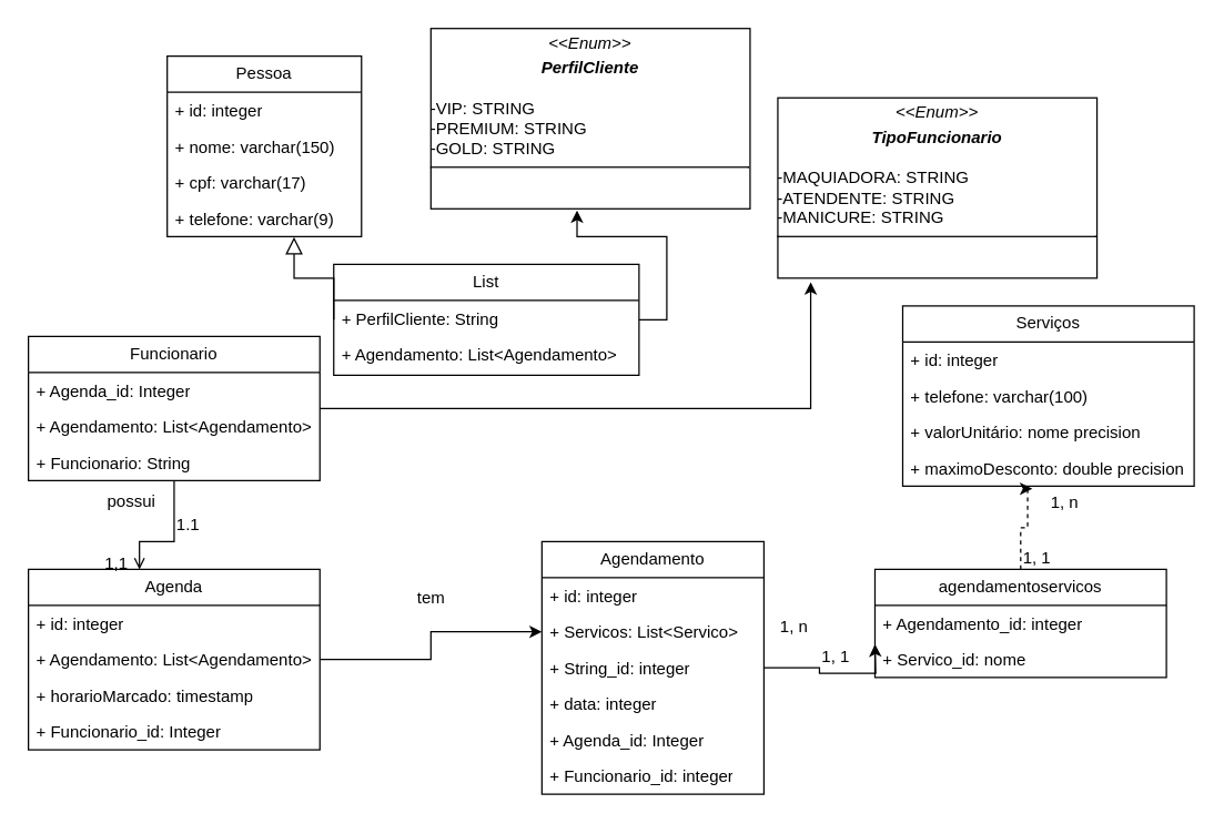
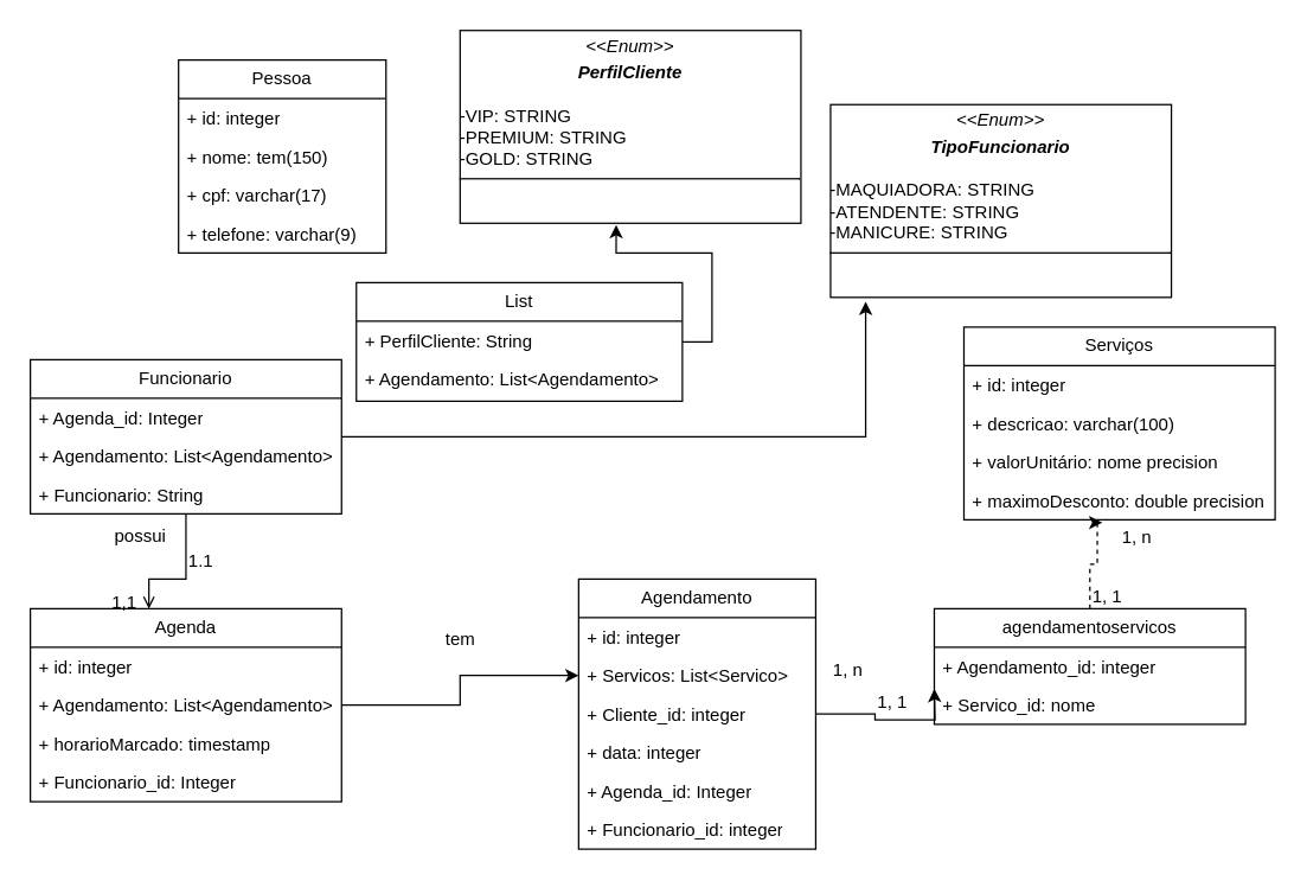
  <mxCell id="0" />
  <mxCell id="1" parent="0" />
- <mxCell id="2" value="" style="endArrow=block;endSize=10;endFill=0;shadow=0;strokeWidth=1;rounded=0;curved=0;edgeStyle=elbowEdgeStyle;elbow=vertical;exitX=0;exitY=0.5;exitDx=0;exitDy=0;entryX=0.653;entryY=1.015;entryDx=0;entryDy=0;entryPerimeter=0;" parent="1" edge="1" target="7" source="12"><mxGeometry width="160" relative="1" as="geometry"><mxPoint x="310" y="282" as="sourcePoint" /><mxPoint x="200" y="180" as="targetPoint" /><Array as="points"><mxPoint x="210" y="200" /></Array></mxGeometry></mxCell>
  <mxCell id="3" value="Pessoa" style="swimlane;fontStyle=0;childLayout=stackLayout;horizontal=1;startSize=26;fillColor=none;horizontalStack=0;resizeParent=1;resizeParentMax=0;resizeLast=0;collapsible=1;marginBottom=0;whiteSpace=wrap;html=1;" parent="1" vertex="1"><mxGeometry x="120" y="40" width="140" height="130" as="geometry" /></mxCell>
  <mxCell id="4" value="+ id: integer" style="text;strokeColor=none;fillColor=none;align=left;verticalAlign=top;spacingLeft=4;spacingRight=4;overflow=hidden;rotatable=0;points=[[0,0.5],[1,0.5]];portConstraint=eastwest;whiteSpace=wrap;html=1;" parent="3" vertex="1"><mxGeometry y="26" width="140" height="26" as="geometry" /></mxCell>
- <mxCell id="5" value="+ nome: varchar(150)" style="text;strokeColor=none;fillColor=none;align=left;verticalAlign=top;spacingLeft=4;spacingRight=4;overflow=hidden;rotatable=0;points=[[0,0.5],[1,0.5]];portConstraint=eastwest;whiteSpace=wrap;html=1;" parent="3" vertex="1"><mxGeometry y="52" width="140" height="26" as="geometry" /></mxCell>
+ <mxCell id="5" value="+ nome: tem(150)" style="text;strokeColor=none;fillColor=none;align=left;verticalAlign=top;spacingLeft=4;spacingRight=4;overflow=hidden;rotatable=0;points=[[0,0.5],[1,0.5]];portConstraint=eastwest;whiteSpace=wrap;html=1;" parent="3" vertex="1"><mxGeometry y="52" width="140" height="26" as="geometry" /></mxCell>
  <mxCell id="6" value="+ cpf: varchar(17)" style="text;strokeColor=none;fillColor=none;align=left;verticalAlign=top;spacingLeft=4;spacingRight=4;overflow=hidden;rotatable=0;points=[[0,0.5],[1,0.5]];portConstraint=eastwest;whiteSpace=wrap;html=1;" parent="3" vertex="1"><mxGeometry y="78" width="140" height="26" as="geometry" /></mxCell>
  <mxCell id="7" value="+ telefone: varchar(9)" style="text;strokeColor=none;fillColor=none;align=left;verticalAlign=top;spacingLeft=4;spacingRight=4;overflow=hidden;rotatable=0;points=[[0,0.5],[1,0.5]];portConstraint=eastwest;whiteSpace=wrap;html=1;" parent="3" vertex="1"><mxGeometry y="104" width="140" height="26" as="geometry" /></mxCell>
  <mxCell id="8" value="Funcionario" style="swimlane;fontStyle=0;childLayout=stackLayout;horizontal=1;startSize=26;fillColor=none;horizontalStack=0;resizeParent=1;resizeParentMax=0;resizeLast=0;collapsible=1;marginBottom=0;whiteSpace=wrap;html=1;" parent="1" vertex="1"><mxGeometry x="20" y="242" width="210" height="104" as="geometry" /></mxCell>
  <mxCell id="9" value="+ Agenda_id: Integer" style="text;strokeColor=none;fillColor=none;align=left;verticalAlign=top;spacingLeft=4;spacingRight=4;overflow=hidden;rotatable=0;points=[[0,0.5],[1,0.5]];portConstraint=eastwest;whiteSpace=wrap;html=1;" vertex="1" parent="8"><mxGeometry y="26" width="210" height="26" as="geometry" /></mxCell>
  <mxCell id="10" value="+ Agendamento: List&amp;lt;Agendamento&amp;gt;" style="text;strokeColor=none;fillColor=none;align=left;verticalAlign=top;spacingLeft=4;spacingRight=4;overflow=hidden;rotatable=0;points=[[0,0.5],[1,0.5]];portConstraint=eastwest;whiteSpace=wrap;html=1;" vertex="1" parent="8"><mxGeometry y="52" width="210" height="26" as="geometry" /></mxCell>
  <mxCell id="11" value="+ Funcionario: String" style="text;strokeColor=none;fillColor=none;align=left;verticalAlign=top;spacingLeft=4;spacingRight=4;overflow=hidden;rotatable=0;points=[[0,0.5],[1,0.5]];portConstraint=eastwest;whiteSpace=wrap;html=1;" vertex="1" parent="8"><mxGeometry y="78" width="210" height="26" as="geometry" /></mxCell>
  <mxCell id="12" value="List" style="swimlane;fontStyle=0;childLayout=stackLayout;horizontal=1;startSize=26;fillColor=none;horizontalStack=0;resizeParent=1;resizeParentMax=0;resizeLast=0;collapsible=1;marginBottom=0;whiteSpace=wrap;html=1;" parent="1" vertex="1"><mxGeometry x="240" y="190" width="220" height="80" as="geometry" /></mxCell>
  <mxCell id="13" value="+ PerfilCliente: String" style="text;strokeColor=none;fillColor=none;align=left;verticalAlign=top;spacingLeft=4;spacingRight=4;overflow=hidden;rotatable=0;points=[[0,0.5],[1,0.5]];portConstraint=eastwest;whiteSpace=wrap;html=1;" vertex="1" parent="12"><mxGeometry y="26" width="220" height="26" as="geometry" /></mxCell>
  <mxCell id="14" value="+ Agendamento: List&amp;lt;Agendamento&amp;gt;" style="text;strokeColor=none;fillColor=none;align=left;verticalAlign=top;spacingLeft=4;spacingRight=4;overflow=hidden;rotatable=0;points=[[0,0.5],[1,0.5]];portConstraint=eastwest;whiteSpace=wrap;html=1;" vertex="1" parent="12"><mxGeometry y="52" width="220" height="28" as="geometry" /></mxCell>
  <mxCell id="15" value="Agendamento" style="swimlane;fontStyle=0;childLayout=stackLayout;horizontal=1;startSize=26;fillColor=none;horizontalStack=0;resizeParent=1;resizeParentMax=0;resizeLast=0;collapsible=1;marginBottom=0;whiteSpace=wrap;html=1;" parent="1" vertex="1"><mxGeometry x="390" y="390" width="160" height="182" as="geometry" /></mxCell>
  <mxCell id="16" value="+ id: integer" style="text;strokeColor=none;fillColor=none;align=left;verticalAlign=top;spacingLeft=4;spacingRight=4;overflow=hidden;rotatable=0;points=[[0,0.5],[1,0.5]];portConstraint=eastwest;whiteSpace=wrap;html=1;" parent="15" vertex="1"><mxGeometry y="26" width="160" height="26" as="geometry" /></mxCell>
  <mxCell id="17" value="+ Servicos: List&amp;lt;Servico&amp;gt;" style="text;strokeColor=none;fillColor=none;align=left;verticalAlign=top;spacingLeft=4;spacingRight=4;overflow=hidden;rotatable=0;points=[[0,0.5],[1,0.5]];portConstraint=eastwest;whiteSpace=wrap;html=1;" parent="15" vertex="1"><mxGeometry y="52" width="160" height="26" as="geometry" /></mxCell>
- <mxCell id="18" value="+ String_id: integer" style="text;strokeColor=none;fillColor=none;align=left;verticalAlign=top;spacingLeft=4;spacingRight=4;overflow=hidden;rotatable=0;points=[[0,0.5],[1,0.5]];portConstraint=eastwest;whiteSpace=wrap;html=1;" parent="15" vertex="1"><mxGeometry y="78" width="160" height="26" as="geometry" /></mxCell>
+ <mxCell id="18" value="+ Cliente_id: integer" style="text;strokeColor=none;fillColor=none;align=left;verticalAlign=top;spacingLeft=4;spacingRight=4;overflow=hidden;rotatable=0;points=[[0,0.5],[1,0.5]];portConstraint=eastwest;whiteSpace=wrap;html=1;" parent="15" vertex="1"><mxGeometry y="78" width="160" height="26" as="geometry" /></mxCell>
  <mxCell id="19" value="+ data: integer" style="text;strokeColor=none;fillColor=none;align=left;verticalAlign=top;spacingLeft=4;spacingRight=4;overflow=hidden;rotatable=0;points=[[0,0.5],[1,0.5]];portConstraint=eastwest;whiteSpace=wrap;html=1;" parent="15" vertex="1"><mxGeometry y="104" width="160" height="26" as="geometry" /></mxCell>
  <mxCell id="20" value="+ Agenda_id: Integer" style="text;strokeColor=none;fillColor=none;align=left;verticalAlign=top;spacingLeft=4;spacingRight=4;overflow=hidden;rotatable=0;points=[[0,0.5],[1,0.5]];portConstraint=eastwest;whiteSpace=wrap;html=1;" vertex="1" parent="15"><mxGeometry y="130" width="160" height="26" as="geometry" /></mxCell>
  <mxCell id="21" value="+ Funcionario_id: integer" style="text;strokeColor=none;fillColor=none;align=left;verticalAlign=top;spacingLeft=4;spacingRight=4;overflow=hidden;rotatable=0;points=[[0,0.5],[1,0.5]];portConstraint=eastwest;whiteSpace=wrap;html=1;" parent="15" vertex="1"><mxGeometry y="156" width="160" height="26" as="geometry" /></mxCell>
  <mxCell id="22" value="Agenda" style="swimlane;fontStyle=0;childLayout=stackLayout;horizontal=1;startSize=26;fillColor=none;horizontalStack=0;resizeParent=1;resizeParentMax=0;resizeLast=0;collapsible=1;marginBottom=0;whiteSpace=wrap;html=1;" parent="1" vertex="1"><mxGeometry x="20" y="410" width="210" height="130" as="geometry" /></mxCell>
  <mxCell id="23" value="+ id: integer" style="text;strokeColor=none;fillColor=none;align=left;verticalAlign=top;spacingLeft=4;spacingRight=4;overflow=hidden;rotatable=0;points=[[0,0.5],[1,0.5]];portConstraint=eastwest;whiteSpace=wrap;html=1;" parent="22" vertex="1"><mxGeometry y="26" width="210" height="26" as="geometry" /></mxCell>
  <mxCell id="24" value="+ Agendamento: List&amp;lt;Agendamento&amp;gt;" style="text;strokeColor=none;fillColor=none;align=left;verticalAlign=top;spacingLeft=4;spacingRight=4;overflow=hidden;rotatable=0;points=[[0,0.5],[1,0.5]];portConstraint=eastwest;whiteSpace=wrap;html=1;" parent="22" vertex="1"><mxGeometry y="52" width="210" height="26" as="geometry" /></mxCell>
  <mxCell id="25" value="+ horarioMarcado: timestamp" style="text;strokeColor=none;fillColor=none;align=left;verticalAlign=top;spacingLeft=4;spacingRight=4;overflow=hidden;rotatable=0;points=[[0,0.5],[1,0.5]];portConstraint=eastwest;whiteSpace=wrap;html=1;" parent="22" vertex="1"><mxGeometry y="78" width="210" height="26" as="geometry" /></mxCell>
  <mxCell id="26" value="+ Funcionario_id: Integer" style="text;strokeColor=none;fillColor=none;align=left;verticalAlign=top;spacingLeft=4;spacingRight=4;overflow=hidden;rotatable=0;points=[[0,0.5],[1,0.5]];portConstraint=eastwest;whiteSpace=wrap;html=1;" vertex="1" parent="22"><mxGeometry y="104" width="210" height="26" as="geometry" /></mxCell>
  <mxCell id="27" value="Serviços" style="swimlane;fontStyle=0;childLayout=stackLayout;horizontal=1;startSize=26;fillColor=none;horizontalStack=0;resizeParent=1;resizeParentMax=0;resizeLast=0;collapsible=1;marginBottom=0;whiteSpace=wrap;html=1;" parent="1" vertex="1"><mxGeometry x="650" y="220" width="210" height="130" as="geometry" /></mxCell>
  <mxCell id="28" value="+ id: integer" style="text;strokeColor=none;fillColor=none;align=left;verticalAlign=top;spacingLeft=4;spacingRight=4;overflow=hidden;rotatable=0;points=[[0,0.5],[1,0.5]];portConstraint=eastwest;whiteSpace=wrap;html=1;" parent="27" vertex="1"><mxGeometry y="26" width="210" height="26" as="geometry" /></mxCell>
- <mxCell id="29" value="+ telefone: varchar(100)" style="text;strokeColor=none;fillColor=none;align=left;verticalAlign=top;spacingLeft=4;spacingRight=4;overflow=hidden;rotatable=0;points=[[0,0.5],[1,0.5]];portConstraint=eastwest;whiteSpace=wrap;html=1;" parent="27" vertex="1"><mxGeometry y="52" width="210" height="26" as="geometry" /></mxCell>
+ <mxCell id="29" value="+ descricao: varchar(100)" style="text;strokeColor=none;fillColor=none;align=left;verticalAlign=top;spacingLeft=4;spacingRight=4;overflow=hidden;rotatable=0;points=[[0,0.5],[1,0.5]];portConstraint=eastwest;whiteSpace=wrap;html=1;" parent="27" vertex="1"><mxGeometry y="52" width="210" height="26" as="geometry" /></mxCell>
  <mxCell id="30" value="+ valorUnitário: nome precision" style="text;strokeColor=none;fillColor=none;align=left;verticalAlign=top;spacingLeft=4;spacingRight=4;overflow=hidden;rotatable=0;points=[[0,0.5],[1,0.5]];portConstraint=eastwest;whiteSpace=wrap;html=1;" parent="27" vertex="1"><mxGeometry y="78" width="210" height="26" as="geometry" /></mxCell>
  <mxCell id="31" value="+ maximoDesconto: double precision" style="text;strokeColor=none;fillColor=none;align=left;verticalAlign=top;spacingLeft=4;spacingRight=4;overflow=hidden;rotatable=0;points=[[0,0.5],[1,0.5]];portConstraint=eastwest;whiteSpace=wrap;html=1;" parent="27" vertex="1"><mxGeometry y="104" width="210" height="26" as="geometry" /></mxCell>
  <mxCell id="32" value="" style="endArrow=open;shadow=0;strokeWidth=1;rounded=0;curved=0;endFill=1;edgeStyle=elbowEdgeStyle;elbow=vertical;exitX=0.5;exitY=1;exitDx=0;exitDy=0;" parent="1" source="8" edge="1"><mxGeometry x="0.5" y="41" relative="1" as="geometry"><mxPoint x="240" y="380" as="sourcePoint" /><mxPoint x="100" y="410" as="targetPoint" /><mxPoint x="-40" y="32" as="offset" /><Array as="points"><mxPoint x="100" y="390" /></Array></mxGeometry></mxCell>
  <mxCell id="33" value="1.1" style="resizable=0;align=left;verticalAlign=bottom;labelBackgroundColor=none;fontSize=12;" parent="32" connectable="0" vertex="1"><mxGeometry x="-1" relative="1" as="geometry"><mxPoint y="40" as="offset" /></mxGeometry></mxCell>
  <mxCell id="34" value="1,1" style="resizable=0;align=right;verticalAlign=bottom;labelBackgroundColor=none;fontSize=12;" parent="32" connectable="0" vertex="1"><mxGeometry x="1" relative="1" as="geometry"><mxPoint x="-7" y="4" as="offset" /></mxGeometry></mxCell>
  <mxCell id="35" value="possui" style="text;html=1;resizable=0;points=[];;align=center;verticalAlign=middle;labelBackgroundColor=none;rounded=0;shadow=0;strokeWidth=1;fontSize=12;" parent="32" vertex="1" connectable="0"><mxGeometry x="0.5" y="49" relative="1" as="geometry"><mxPoint x="-9" y="-79" as="offset" /></mxGeometry></mxCell>
  <mxCell id="36" value="&lt;p style=&quot;margin:0px;margin-top:4px;text-align:center;&quot;&gt;&lt;i&gt;&amp;lt;&amp;lt;Enum&amp;gt;&amp;gt;&lt;/i&gt;&lt;/p&gt;&lt;p style=&quot;margin:0px;margin-top:4px;text-align:center;&quot;&gt;&lt;i&gt;&lt;b&gt;TipoFuncionario&lt;/b&gt;&lt;/i&gt;&lt;br&gt;&lt;/p&gt;&lt;p style=&quot;margin:0px;margin-left:4px;&quot;&gt;&lt;/p&gt;&lt;br&gt;-MAQUIADORA: STRING&lt;div&gt;-ATENDENTE: STRING&lt;/div&gt;&lt;div&gt;-MANICURE: STRING&lt;br&gt;&lt;hr size=&quot;1&quot; style=&quot;border-style:solid;&quot;&gt;&lt;p style=&quot;margin:0px;margin-left:4px;&quot;&gt;&lt;br&gt;&lt;br&gt;&lt;/p&gt;&lt;/div&gt;" style="verticalAlign=top;align=left;overflow=fill;html=1;whiteSpace=wrap;" vertex="1" parent="1"><mxGeometry x="560" y="70" width="230" height="130" as="geometry" /></mxCell>
  <mxCell id="37" style="edgeStyle=orthogonalEdgeStyle;rounded=0;orthogonalLoop=1;jettySize=auto;html=1;exitX=1;exitY=0.5;exitDx=0;exitDy=0;entryX=0.103;entryY=1.022;entryDx=0;entryDy=0;entryPerimeter=0;" edge="1" parent="1" source="8" target="36"><mxGeometry relative="1" as="geometry" /></mxCell>
  <mxCell id="38" value="&lt;p style=&quot;margin:0px;margin-top:4px;text-align:center;&quot;&gt;&lt;i&gt;&amp;lt;&amp;lt;Enum&amp;gt;&amp;gt;&lt;/i&gt;&lt;/p&gt;&lt;p style=&quot;margin:0px;margin-top:4px;text-align:center;&quot;&gt;&lt;b&gt;&lt;i&gt;PerfilCliente&lt;/i&gt;&lt;/b&gt;&lt;/p&gt;&lt;p style=&quot;margin:0px;margin-left:4px;&quot;&gt;&lt;/p&gt;&lt;br&gt;-VIP: STRING&lt;div&gt;-PREMIUM: STRING&lt;/div&gt;&lt;div&gt;-GOLD: STRING&lt;br&gt;&lt;hr size=&quot;1&quot; style=&quot;border-style:solid;&quot;&gt;&lt;p style=&quot;margin:0px;margin-left:4px;&quot;&gt;&lt;br&gt;&lt;br&gt;&lt;/p&gt;&lt;/div&gt;" style="verticalAlign=top;align=left;overflow=fill;html=1;whiteSpace=wrap;" vertex="1" parent="1"><mxGeometry x="310" y="20" width="230" height="130" as="geometry" /></mxCell>
  <mxCell id="39" style="edgeStyle=orthogonalEdgeStyle;rounded=0;orthogonalLoop=1;jettySize=auto;html=1;exitX=1;exitY=0.5;exitDx=0;exitDy=0;entryX=0.458;entryY=1.009;entryDx=0;entryDy=0;entryPerimeter=0;" edge="1" parent="1" source="12" target="38"><mxGeometry relative="1" as="geometry" /></mxCell>
  <mxCell id="40" style="edgeStyle=orthogonalEdgeStyle;rounded=0;orthogonalLoop=1;jettySize=auto;html=1;exitX=1;exitY=0.5;exitDx=0;exitDy=0;entryX=0;entryY=0.5;entryDx=0;entryDy=0;" edge="1" parent="1" source="24" target="17"><mxGeometry relative="1" as="geometry" /></mxCell>
  <mxCell id="41" value="tem" style="text;html=1;resizable=0;points=[];;align=center;verticalAlign=middle;labelBackgroundColor=none;rounded=0;shadow=0;strokeWidth=1;fontSize=12;" vertex="1" connectable="0" parent="1"><mxGeometry x="309.996" y="430" as="geometry" /></mxCell>
  <mxCell id="42" value="agendamentoservicos" style="swimlane;fontStyle=0;childLayout=stackLayout;horizontal=1;startSize=26;fillColor=none;horizontalStack=0;resizeParent=1;resizeParentMax=0;resizeLast=0;collapsible=1;marginBottom=0;whiteSpace=wrap;html=1;" vertex="1" parent="1"><mxGeometry x="630" y="410" width="210" height="78" as="geometry" /></mxCell>
  <mxCell id="43" value="+ Agendamento_id: integer" style="text;strokeColor=none;fillColor=none;align=left;verticalAlign=top;spacingLeft=4;spacingRight=4;overflow=hidden;rotatable=0;points=[[0,0.5],[1,0.5]];portConstraint=eastwest;whiteSpace=wrap;html=1;" vertex="1" parent="42"><mxGeometry y="26" width="210" height="26" as="geometry" /></mxCell>
  <mxCell id="44" value="+ Servico_id: nome" style="text;strokeColor=none;fillColor=none;align=left;verticalAlign=top;spacingLeft=4;spacingRight=4;overflow=hidden;rotatable=0;points=[[0,0.5],[1,0.5]];portConstraint=eastwest;whiteSpace=wrap;html=1;" vertex="1" parent="42"><mxGeometry y="52" width="210" height="26" as="geometry" /></mxCell>
  <mxCell id="45" style="edgeStyle=orthogonalEdgeStyle;rounded=0;orthogonalLoop=1;jettySize=auto;html=1;exitX=1;exitY=0.5;exitDx=0;exitDy=0;entryX=0;entryY=0.077;entryDx=0;entryDy=0;entryPerimeter=0;" edge="1" parent="1" source="18"><mxGeometry relative="1" as="geometry"><mxPoint x="630" y="464.002" as="targetPoint" /></mxGeometry></mxCell>
  <mxCell id="46" style="edgeStyle=orthogonalEdgeStyle;rounded=0;orthogonalLoop=1;jettySize=auto;html=1;exitX=0.5;exitY=0;exitDx=0;exitDy=0;entryX=0.445;entryY=1.069;entryDx=0;entryDy=0;entryPerimeter=0;dashed=1;" edge="1" parent="1" source="42" target="31"><mxGeometry relative="1" as="geometry"><Array as="points"><mxPoint x="735" y="380" /><mxPoint x="740" y="380" /><mxPoint x="740" y="352" /></Array></mxGeometry></mxCell>
  <mxCell id="47" value="1, n" style="resizable=0;align=left;verticalAlign=bottom;labelBackgroundColor=none;fontSize=12;" connectable="0" vertex="1" parent="1"><mxGeometry x="560" y="460" as="geometry" /></mxCell>
  <mxCell id="48" value="1, 1" style="resizable=0;align=left;verticalAlign=bottom;labelBackgroundColor=none;fontSize=12;" connectable="0" vertex="1" parent="1"><mxGeometry x="735" y="410" as="geometry" /></mxCell>
  <mxCell id="49" value="1, n" style="resizable=0;align=left;verticalAlign=bottom;labelBackgroundColor=none;fontSize=12;" connectable="0" vertex="1" parent="1"><mxGeometry x="755" y="370" as="geometry" /></mxCell>
  <mxCell id="50" value="1, 1" style="resizable=0;align=left;verticalAlign=bottom;labelBackgroundColor=none;fontSize=12;" connectable="0" vertex="1" parent="1"><mxGeometry x="590" y="481" as="geometry" /></mxCell>
